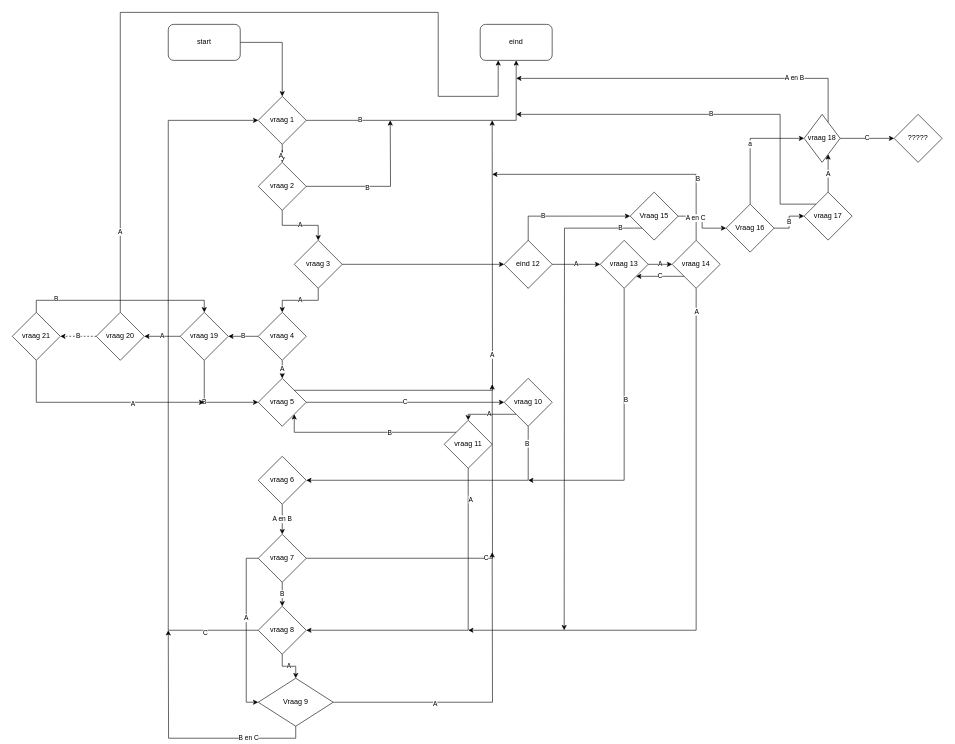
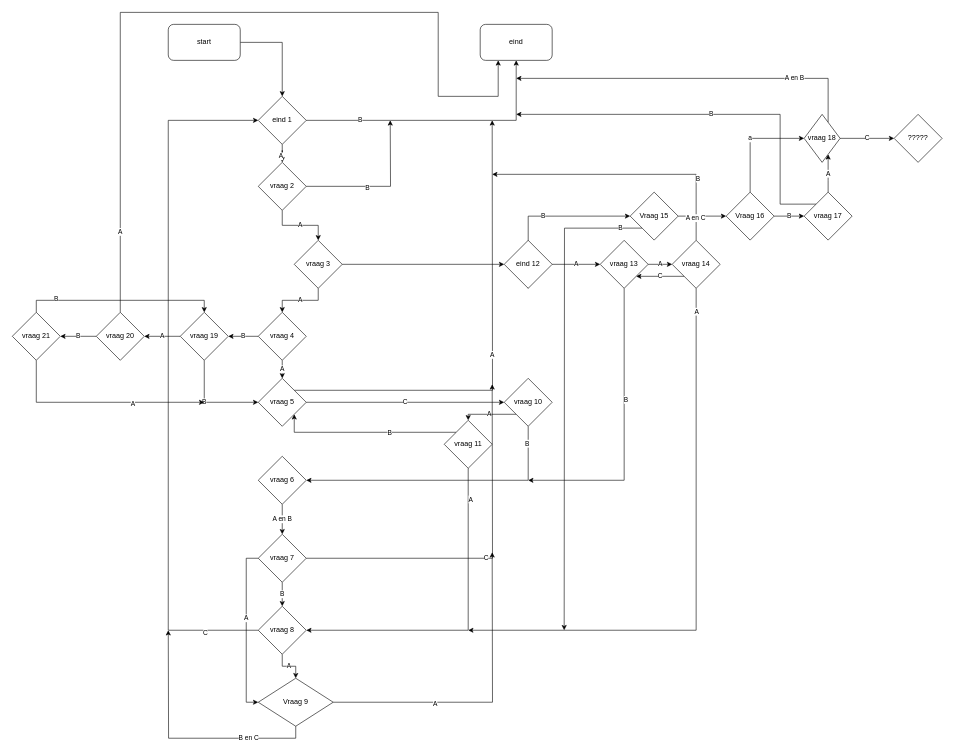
  <mxCell id="0" />
  <mxCell id="1" parent="0" />
  <mxCell id="2" style="edgeStyle=orthogonalEdgeStyle;rounded=0;orthogonalLoop=1;jettySize=auto;html=1;" parent="1" source="6" target="10" edge="1"><mxGeometry relative="1" as="geometry" /></mxCell>
  <mxCell id="3" value="A" style="edgeLabel;html=1;align=center;verticalAlign=middle;resizable=0;points=[];" parent="2" vertex="1" connectable="0"><mxGeometry x="-0.258" y="-3" relative="1" as="geometry"><mxPoint as="offset" /></mxGeometry></mxCell>
  <mxCell id="4" style="edgeStyle=orthogonalEdgeStyle;rounded=0;orthogonalLoop=1;jettySize=auto;html=1;entryX=0.5;entryY=1;entryDx=0;entryDy=0;" parent="1" source="6" target="13" edge="1"><mxGeometry relative="1" as="geometry"><mxPoint x="850" y="200" as="targetPoint" /></mxGeometry></mxCell>
  <mxCell id="5" value="B" style="edgeLabel;html=1;align=center;verticalAlign=middle;resizable=0;points=[];" parent="4" vertex="1" connectable="0"><mxGeometry x="-0.611" y="2" relative="1" as="geometry"><mxPoint x="1" as="offset" /></mxGeometry></mxCell>
- <mxCell id="6" value="vraag 1" style="rhombus;whiteSpace=wrap;html=1;" parent="1" vertex="1"><mxGeometry x="430" y="160" width="80" height="80" as="geometry" /></mxCell>
+ <mxCell id="6" value="eind 1" style="rhombus;whiteSpace=wrap;html=1;" parent="1" vertex="1"><mxGeometry x="430" y="160" width="80" height="80" as="geometry" /></mxCell>
  <mxCell id="7" value="A" style="edgeStyle=orthogonalEdgeStyle;rounded=0;orthogonalLoop=1;jettySize=auto;html=1;exitX=0.5;exitY=1;exitDx=0;exitDy=0;entryX=0.5;entryY=0;entryDx=0;entryDy=0;" parent="1" source="10" target="16" edge="1"><mxGeometry relative="1" as="geometry" /></mxCell>
  <mxCell id="8" style="edgeStyle=orthogonalEdgeStyle;rounded=0;orthogonalLoop=1;jettySize=auto;html=1;exitX=1;exitY=0.5;exitDx=0;exitDy=0;" parent="1" source="10" edge="1"><mxGeometry relative="1" as="geometry"><mxPoint x="650" y="200" as="targetPoint" /></mxGeometry></mxCell>
  <mxCell id="9" value="B" style="edgeLabel;html=1;align=center;verticalAlign=middle;resizable=0;points=[];" parent="8" vertex="1" connectable="0"><mxGeometry x="-0.205" y="-1" relative="1" as="geometry"><mxPoint x="1" as="offset" /></mxGeometry></mxCell>
  <mxCell id="10" value="vraag 2" style="rhombus;whiteSpace=wrap;html=1;" parent="1" vertex="1"><mxGeometry x="430" y="270" width="80" height="80" as="geometry" /></mxCell>
  <mxCell id="11" style="edgeStyle=orthogonalEdgeStyle;rounded=0;orthogonalLoop=1;jettySize=auto;html=1;entryX=0.5;entryY=0;entryDx=0;entryDy=0;" parent="1" source="12" target="6" edge="1"><mxGeometry relative="1" as="geometry"><mxPoint x="480" y="70" as="targetPoint" /></mxGeometry></mxCell>
  <mxCell id="12" value="start" style="rounded=1;whiteSpace=wrap;html=1;" parent="1" vertex="1"><mxGeometry x="280" y="40" width="120" height="60" as="geometry" /></mxCell>
  <mxCell id="13" value="eind" style="rounded=1;whiteSpace=wrap;html=1;" parent="1" vertex="1"><mxGeometry x="800" y="40" width="120" height="60" as="geometry" /></mxCell>
  <mxCell id="14" value="A" style="edgeStyle=orthogonalEdgeStyle;rounded=0;orthogonalLoop=1;jettySize=auto;html=1;exitX=0.5;exitY=1;exitDx=0;exitDy=0;entryX=0.5;entryY=0;entryDx=0;entryDy=0;" parent="1" source="16" target="19" edge="1"><mxGeometry relative="1" as="geometry" /></mxCell>
  <mxCell id="15" style="edgeStyle=orthogonalEdgeStyle;rounded=0;orthogonalLoop=1;jettySize=auto;html=1;exitX=1;exitY=0.5;exitDx=0;exitDy=0;" parent="1" source="16" target="22" edge="1"><mxGeometry relative="1" as="geometry" /></mxCell>
  <mxCell id="16" value="vraag 3" style="rhombus;whiteSpace=wrap;html=1;" parent="1" vertex="1"><mxGeometry x="490" y="400" width="80" height="80" as="geometry" /></mxCell>
  <mxCell id="17" value="A" style="edgeStyle=orthogonalEdgeStyle;rounded=0;orthogonalLoop=1;jettySize=auto;html=1;exitX=0.5;exitY=1;exitDx=0;exitDy=0;entryX=0.5;entryY=0;entryDx=0;entryDy=0;" parent="1" source="19" target="25" edge="1"><mxGeometry relative="1" as="geometry" /></mxCell>
  <mxCell id="18" value="B" style="edgeStyle=orthogonalEdgeStyle;rounded=0;orthogonalLoop=1;jettySize=auto;html=1;entryX=1;entryY=0.5;entryDx=0;entryDy=0;" edge="1" parent="1" source="19" target="78"><mxGeometry relative="1" as="geometry" /></mxCell>
  <mxCell id="19" value="vraag 4" style="rhombus;whiteSpace=wrap;html=1;" parent="1" vertex="1"><mxGeometry x="430" y="520" width="80" height="80" as="geometry" /></mxCell>
  <mxCell id="20" value="A" style="edgeStyle=orthogonalEdgeStyle;rounded=0;orthogonalLoop=1;jettySize=auto;html=1;exitX=1;exitY=0.5;exitDx=0;exitDy=0;" parent="1" source="22" target="52" edge="1"><mxGeometry relative="1" as="geometry"><mxPoint x="1050" y="439.647" as="targetPoint" /></mxGeometry></mxCell>
  <mxCell id="21" value="B" style="edgeStyle=orthogonalEdgeStyle;rounded=0;orthogonalLoop=1;jettySize=auto;html=1;exitX=0.5;exitY=1;exitDx=0;exitDy=0;entryX=0;entryY=0.5;entryDx=0;entryDy=0;" parent="1" source="22" target="56" edge="1"><mxGeometry relative="1" as="geometry"><Array as="points"><mxPoint x="880" y="360" /></Array></mxGeometry></mxCell>
  <mxCell id="22" value="eind 12" style="rhombus;whiteSpace=wrap;html=1;" parent="1" vertex="1"><mxGeometry x="840" y="400" width="80" height="80" as="geometry" /></mxCell>
  <mxCell id="23" value="C" style="edgeStyle=orthogonalEdgeStyle;rounded=0;orthogonalLoop=1;jettySize=auto;html=1;exitX=1;exitY=0.5;exitDx=0;exitDy=0;" parent="1" source="25" target="30" edge="1"><mxGeometry relative="1" as="geometry" /></mxCell>
  <mxCell id="24" value="A" style="edgeStyle=orthogonalEdgeStyle;rounded=0;orthogonalLoop=1;jettySize=auto;html=1;exitX=1;exitY=0;exitDx=0;exitDy=0;" parent="1" source="25" edge="1"><mxGeometry relative="1" as="geometry"><mxPoint x="820" y="200" as="targetPoint" /></mxGeometry></mxCell>
  <mxCell id="25" value="vraag 5" style="rhombus;whiteSpace=wrap;html=1;" parent="1" vertex="1"><mxGeometry x="430" y="630" width="80" height="80" as="geometry" /></mxCell>
  <mxCell id="26" value="A en B" style="edgeStyle=orthogonalEdgeStyle;rounded=0;orthogonalLoop=1;jettySize=auto;html=1;exitX=0.5;exitY=1;exitDx=0;exitDy=0;entryX=0.5;entryY=0;entryDx=0;entryDy=0;" parent="1" source="27" target="34" edge="1"><mxGeometry relative="1" as="geometry" /></mxCell>
  <mxCell id="27" value="vraag 6" style="rhombus;whiteSpace=wrap;html=1;" parent="1" vertex="1"><mxGeometry x="430" y="760" width="80" height="80" as="geometry" /></mxCell>
  <mxCell id="28" value="B&amp;nbsp;" style="edgeStyle=orthogonalEdgeStyle;rounded=0;orthogonalLoop=1;jettySize=auto;html=1;exitX=0.5;exitY=1;exitDx=0;exitDy=0;entryX=1;entryY=0.5;entryDx=0;entryDy=0;" parent="1" source="30" target="27" edge="1"><mxGeometry x="-0.87" relative="1" as="geometry"><mxPoint x="879.941" y="800" as="targetPoint" /><mxPoint y="-1" as="offset" /></mxGeometry></mxCell>
  <mxCell id="29" value="A" style="edgeStyle=orthogonalEdgeStyle;rounded=0;orthogonalLoop=1;jettySize=auto;html=1;exitX=0;exitY=1;exitDx=0;exitDy=0;entryX=0.5;entryY=0;entryDx=0;entryDy=0;" parent="1" source="30" target="48" edge="1"><mxGeometry relative="1" as="geometry"><Array as="points"><mxPoint x="780" y="690" /></Array></mxGeometry></mxCell>
  <mxCell id="30" value="vraag 10" style="rhombus;whiteSpace=wrap;html=1;" parent="1" vertex="1"><mxGeometry x="840" y="630" width="80" height="80" as="geometry" /></mxCell>
  <mxCell id="31" value="C" style="edgeStyle=orthogonalEdgeStyle;rounded=0;orthogonalLoop=1;jettySize=auto;html=1;exitX=1;exitY=0.5;exitDx=0;exitDy=0;" parent="1" source="34" edge="1"><mxGeometry relative="1" as="geometry"><mxPoint x="820" y="640" as="targetPoint" /></mxGeometry></mxCell>
  <mxCell id="32" value="B" style="edgeStyle=orthogonalEdgeStyle;rounded=0;orthogonalLoop=1;jettySize=auto;html=1;exitX=0.5;exitY=1;exitDx=0;exitDy=0;" parent="1" source="34" target="38" edge="1"><mxGeometry relative="1" as="geometry" /></mxCell>
  <mxCell id="33" value="A" style="edgeStyle=orthogonalEdgeStyle;rounded=0;orthogonalLoop=1;jettySize=auto;html=1;exitX=0;exitY=0.5;exitDx=0;exitDy=0;entryX=0;entryY=0.5;entryDx=0;entryDy=0;" parent="1" source="34" target="43" edge="1"><mxGeometry x="-0.143" relative="1" as="geometry"><mxPoint x="360" y="1170" as="targetPoint" /><mxPoint as="offset" /></mxGeometry></mxCell>
  <mxCell id="34" value="vraag 7" style="rhombus;whiteSpace=wrap;html=1;" parent="1" vertex="1"><mxGeometry x="430" y="890" width="80" height="80" as="geometry" /></mxCell>
  <mxCell id="35" value="A" style="edgeStyle=orthogonalEdgeStyle;rounded=0;orthogonalLoop=1;jettySize=auto;html=1;exitX=0.5;exitY=1;exitDx=0;exitDy=0;" parent="1" source="38" target="43" edge="1"><mxGeometry relative="1" as="geometry" /></mxCell>
  <mxCell id="36" style="edgeStyle=orthogonalEdgeStyle;rounded=0;orthogonalLoop=1;jettySize=auto;html=1;exitX=0;exitY=0.5;exitDx=0;exitDy=0;entryX=0;entryY=0.5;entryDx=0;entryDy=0;" parent="1" source="38" target="6" edge="1"><mxGeometry relative="1" as="geometry"><mxPoint x="280" y="200" as="targetPoint" /><Array as="points"><mxPoint x="280" y="1050" /><mxPoint x="280" y="200" /></Array></mxGeometry></mxCell>
  <mxCell id="37" value="C" style="edgeLabel;html=1;align=center;verticalAlign=middle;resizable=0;points=[];" parent="36" vertex="1" connectable="0"><mxGeometry x="-0.843" y="3" relative="1" as="geometry"><mxPoint x="1" as="offset" /></mxGeometry></mxCell>
  <mxCell id="38" value="vraag 8" style="rhombus;whiteSpace=wrap;html=1;" parent="1" vertex="1"><mxGeometry x="430" y="1010" width="80" height="80" as="geometry" /></mxCell>
  <mxCell id="39" style="edgeStyle=orthogonalEdgeStyle;rounded=0;orthogonalLoop=1;jettySize=auto;html=1;exitX=0.5;exitY=1;exitDx=0;exitDy=0;" parent="1" source="43" edge="1"><mxGeometry relative="1" as="geometry"><mxPoint x="280" y="1050" as="targetPoint" /></mxGeometry></mxCell>
  <mxCell id="40" value="B en C" style="edgeLabel;html=1;align=center;verticalAlign=middle;resizable=0;points=[];" parent="39" vertex="1" connectable="0"><mxGeometry x="-0.52" y="-2" relative="1" as="geometry"><mxPoint as="offset" /></mxGeometry></mxCell>
  <mxCell id="41" style="edgeStyle=orthogonalEdgeStyle;rounded=0;orthogonalLoop=1;jettySize=auto;html=1;exitX=1;exitY=0.5;exitDx=0;exitDy=0;" parent="1" source="43" edge="1"><mxGeometry relative="1" as="geometry"><mxPoint x="820" y="920" as="targetPoint" /></mxGeometry></mxCell>
  <mxCell id="42" value="A" style="edgeLabel;html=1;align=center;verticalAlign=middle;resizable=0;points=[];" parent="41" vertex="1" connectable="0"><mxGeometry x="-0.347" y="-1" relative="1" as="geometry"><mxPoint x="1" as="offset" /></mxGeometry></mxCell>
  <mxCell id="43" value="Vraag 9" style="rhombus;whiteSpace=wrap;html=1;" parent="1" vertex="1"><mxGeometry x="430" y="1130" width="125" height="80" as="geometry" /></mxCell>
  <mxCell id="44" style="edgeStyle=orthogonalEdgeStyle;rounded=0;orthogonalLoop=1;jettySize=auto;html=1;exitX=0;exitY=0;exitDx=0;exitDy=0;entryX=1;entryY=1;entryDx=0;entryDy=0;" parent="1" source="48" target="25" edge="1"><mxGeometry relative="1" as="geometry"><Array as="points"><mxPoint x="490" y="720" /></Array></mxGeometry></mxCell>
  <mxCell id="45" value="B" style="edgeLabel;html=1;align=center;verticalAlign=middle;resizable=0;points=[];" parent="44" vertex="1" connectable="0"><mxGeometry x="-0.254" relative="1" as="geometry"><mxPoint as="offset" /></mxGeometry></mxCell>
  <mxCell id="46" style="edgeStyle=orthogonalEdgeStyle;rounded=0;orthogonalLoop=1;jettySize=auto;html=1;exitX=0.5;exitY=1;exitDx=0;exitDy=0;entryX=1;entryY=0.5;entryDx=0;entryDy=0;" parent="1" source="48" target="38" edge="1"><mxGeometry relative="1" as="geometry"><mxPoint x="779.941" y="1060" as="targetPoint" /></mxGeometry></mxCell>
  <mxCell id="47" value="A" style="edgeLabel;html=1;align=center;verticalAlign=middle;resizable=0;points=[];" parent="46" vertex="1" connectable="0"><mxGeometry x="-0.81" y="3" relative="1" as="geometry"><mxPoint as="offset" /></mxGeometry></mxCell>
  <mxCell id="48" value="vraag 11" style="rhombus;whiteSpace=wrap;html=1;" parent="1" vertex="1"><mxGeometry x="740" y="700" width="80" height="80" as="geometry" /></mxCell>
  <mxCell id="49" value="A" style="edgeStyle=orthogonalEdgeStyle;rounded=0;orthogonalLoop=1;jettySize=auto;html=1;exitX=1;exitY=0.5;exitDx=0;exitDy=0;entryX=0;entryY=0.5;entryDx=0;entryDy=0;" parent="1" source="52" target="63" edge="1"><mxGeometry relative="1" as="geometry" /></mxCell>
  <mxCell id="50" style="edgeStyle=orthogonalEdgeStyle;rounded=0;orthogonalLoop=1;jettySize=auto;html=1;exitX=0.5;exitY=1;exitDx=0;exitDy=0;" parent="1" source="52" edge="1"><mxGeometry relative="1" as="geometry"><mxPoint x="880" y="800" as="targetPoint" /><Array as="points"><mxPoint x="1040" y="800" /></Array></mxGeometry></mxCell>
  <mxCell id="51" value="B" style="edgeLabel;html=1;align=center;verticalAlign=middle;resizable=0;points=[];" parent="50" vertex="1" connectable="0"><mxGeometry x="-0.227" y="2" relative="1" as="geometry"><mxPoint as="offset" /></mxGeometry></mxCell>
  <mxCell id="52" value="vraag 13" style="rhombus;whiteSpace=wrap;html=1;" parent="1" vertex="1"><mxGeometry x="1000" y="399.997" width="80" height="80" as="geometry" /></mxCell>
  <mxCell id="53" value="" style="edgeStyle=orthogonalEdgeStyle;rounded=0;orthogonalLoop=1;jettySize=auto;html=1;" parent="1" source="56" target="66" edge="1"><mxGeometry relative="1" as="geometry" /></mxCell>
  <mxCell id="54" style="edgeStyle=orthogonalEdgeStyle;rounded=0;orthogonalLoop=1;jettySize=auto;html=1;exitX=0;exitY=1;exitDx=0;exitDy=0;" parent="1" source="56" edge="1"><mxGeometry relative="1" as="geometry"><mxPoint x="940" y="1050" as="targetPoint" /></mxGeometry></mxCell>
  <mxCell id="55" value="B" style="edgeLabel;html=1;align=center;verticalAlign=middle;resizable=0;points=[];" parent="54" vertex="1" connectable="0"><mxGeometry x="-0.904" relative="1" as="geometry"><mxPoint x="1" as="offset" /></mxGeometry></mxCell>
  <mxCell id="56" value="Vraag 15" style="rhombus;whiteSpace=wrap;html=1;" parent="1" vertex="1"><mxGeometry x="1050" y="319.65" width="80" height="80" as="geometry" /></mxCell>
  <mxCell id="57" style="edgeStyle=orthogonalEdgeStyle;rounded=0;orthogonalLoop=1;jettySize=auto;html=1;exitX=0.5;exitY=0;exitDx=0;exitDy=0;" parent="1" source="63" edge="1"><mxGeometry relative="1" as="geometry"><mxPoint x="820" y="290" as="targetPoint" /><Array as="points"><mxPoint x="1160" y="290" /></Array></mxGeometry></mxCell>
  <mxCell id="58" value="B" style="edgeLabel;html=1;align=center;verticalAlign=middle;resizable=0;points=[];" parent="57" vertex="1" connectable="0"><mxGeometry x="-0.538" y="-2" relative="1" as="geometry"><mxPoint as="offset" /></mxGeometry></mxCell>
  <mxCell id="59" value="A en C" style="edgeLabel;html=1;align=center;verticalAlign=middle;resizable=0;points=[];" parent="57" vertex="1" connectable="0"><mxGeometry x="-0.831" y="4" relative="1" as="geometry"><mxPoint x="2" as="offset" /></mxGeometry></mxCell>
  <mxCell id="60" style="edgeStyle=orthogonalEdgeStyle;rounded=0;orthogonalLoop=1;jettySize=auto;html=1;exitX=0.5;exitY=1;exitDx=0;exitDy=0;" parent="1" source="63" edge="1"><mxGeometry relative="1" as="geometry"><mxPoint x="780" y="1050" as="targetPoint" /><Array as="points"><mxPoint x="1160" y="1050" /></Array></mxGeometry></mxCell>
  <mxCell id="61" value="A" style="edgeLabel;html=1;align=center;verticalAlign=middle;resizable=0;points=[];" parent="60" vertex="1" connectable="0"><mxGeometry x="-0.919" relative="1" as="geometry"><mxPoint as="offset" /></mxGeometry></mxCell>
  <mxCell id="62" value="C" style="edgeStyle=orthogonalEdgeStyle;rounded=0;orthogonalLoop=1;jettySize=auto;html=1;exitX=0;exitY=1;exitDx=0;exitDy=0;entryX=1;entryY=1;entryDx=0;entryDy=0;" parent="1" source="63" target="52" edge="1"><mxGeometry relative="1" as="geometry" /></mxCell>
  <mxCell id="63" value="vraag 14" style="rhombus;whiteSpace=wrap;html=1;" parent="1" vertex="1"><mxGeometry x="1120" y="400" width="80" height="80" as="geometry" /></mxCell>
  <mxCell id="64" value="B" style="edgeStyle=orthogonalEdgeStyle;rounded=0;orthogonalLoop=1;jettySize=auto;html=1;exitX=1;exitY=0.5;exitDx=0;exitDy=0;entryX=0;entryY=0.5;entryDx=0;entryDy=0;" edge="1" parent="1" source="66" target="69"><mxGeometry relative="1" as="geometry" /></mxCell>
  <mxCell id="65" value="a" style="edgeStyle=orthogonalEdgeStyle;rounded=0;orthogonalLoop=1;jettySize=auto;html=1;entryX=0;entryY=0.5;entryDx=0;entryDy=0;" edge="1" parent="1" source="66" target="73"><mxGeometry relative="1" as="geometry"><mxPoint x="1270" y="220" as="targetPoint" /><Array as="points"><mxPoint x="1250" y="230" /></Array></mxGeometry></mxCell>
- <mxCell id="66" value="Vraag 16" style="rhombus;whiteSpace=wrap;html=1;" parent="1" vertex="1"><mxGeometry x="1210" y="339.65" width="80" height="80" as="geometry" /></mxCell>
+ <mxCell id="66" value="Vraag 16" style="rhombus;whiteSpace=wrap;html=1;" parent="1" vertex="1"><mxGeometry x="1210" y="319.65" width="80" height="80" as="geometry" /></mxCell>
  <mxCell id="67" value="A" style="edgeStyle=orthogonalEdgeStyle;rounded=0;orthogonalLoop=1;jettySize=auto;html=1;exitX=0.5;exitY=0;exitDx=0;exitDy=0;" edge="1" parent="1" source="69" target="73"><mxGeometry relative="1" as="geometry"><Array as="points"><mxPoint x="1380" y="300" /><mxPoint x="1380" y="300" /></Array></mxGeometry></mxCell>
  <mxCell id="68" value="B" style="edgeStyle=orthogonalEdgeStyle;rounded=0;orthogonalLoop=1;jettySize=auto;html=1;exitX=0;exitY=0;exitDx=0;exitDy=0;" edge="1" parent="1" source="69"><mxGeometry relative="1" as="geometry"><mxPoint x="860" y="190" as="targetPoint" /><Array as="points"><mxPoint x="1300" y="340" /><mxPoint x="1300" y="190" /></Array></mxGeometry></mxCell>
  <mxCell id="69" value="vraag 17" style="rhombus;whiteSpace=wrap;html=1;" vertex="1" parent="1"><mxGeometry x="1340" y="319.65" width="80" height="80" as="geometry" /></mxCell>
  <mxCell id="70" style="edgeStyle=orthogonalEdgeStyle;rounded=0;orthogonalLoop=1;jettySize=auto;html=1;" edge="1" parent="1" source="73"><mxGeometry relative="1" as="geometry"><mxPoint x="860" y="130" as="targetPoint" /><Array as="points"><mxPoint x="1380" y="130" /></Array></mxGeometry></mxCell>
  <mxCell id="71" value="A en B" style="edgeLabel;html=1;align=center;verticalAlign=middle;resizable=0;points=[];" vertex="1" connectable="0" parent="70"><mxGeometry x="-0.562" y="-2" relative="1" as="geometry"><mxPoint as="offset" /></mxGeometry></mxCell>
  <mxCell id="72" value="C" style="edgeStyle=orthogonalEdgeStyle;rounded=0;orthogonalLoop=1;jettySize=auto;html=1;exitX=1;exitY=0.5;exitDx=0;exitDy=0;" edge="1" parent="1" source="73" target="74"><mxGeometry relative="1" as="geometry" /></mxCell>
  <mxCell id="73" value="vraag 18" style="rhombus;whiteSpace=wrap;html=1;" vertex="1" parent="1"><mxGeometry x="1340" y="190" width="60" height="80" as="geometry" /></mxCell>
  <mxCell id="74" value="?????" style="rhombus;whiteSpace=wrap;html=1;" vertex="1" parent="1"><mxGeometry x="1490" y="190" width="80" height="80" as="geometry" /></mxCell>
  <mxCell id="75" value="A" style="edgeStyle=orthogonalEdgeStyle;rounded=0;orthogonalLoop=1;jettySize=auto;html=1;exitX=0;exitY=0.5;exitDx=0;exitDy=0;" edge="1" parent="1" source="78" target="82"><mxGeometry relative="1" as="geometry" /></mxCell>
  <mxCell id="76" style="edgeStyle=orthogonalEdgeStyle;rounded=0;orthogonalLoop=1;jettySize=auto;html=1;entryX=0;entryY=0.5;entryDx=0;entryDy=0;" edge="1" parent="1" source="78" target="25"><mxGeometry relative="1" as="geometry"><mxPoint x="340" y="680" as="targetPoint" /><Array as="points"><mxPoint x="340" y="670" /></Array></mxGeometry></mxCell>
  <mxCell id="77" value="B" style="edgeLabel;html=1;align=center;verticalAlign=middle;resizable=0;points=[];" vertex="1" connectable="0" parent="76"><mxGeometry x="-0.142" y="-1" relative="1" as="geometry"><mxPoint as="offset" /></mxGeometry></mxCell>
  <mxCell id="78" value="vraag 19" style="rhombus;whiteSpace=wrap;html=1;" vertex="1" parent="1"><mxGeometry x="300" y="520" width="80" height="80" as="geometry" /></mxCell>
  <mxCell id="79" style="edgeStyle=orthogonalEdgeStyle;rounded=0;orthogonalLoop=1;jettySize=auto;html=1;entryX=0.25;entryY=1;entryDx=0;entryDy=0;" edge="1" parent="1" source="82" target="13"><mxGeometry relative="1" as="geometry"><mxPoint x="200" y="10" as="targetPoint" /><Array as="points"><mxPoint x="200" y="20" /><mxPoint x="730" y="20" /><mxPoint x="730" y="160" /><mxPoint x="830" y="160" /></Array></mxGeometry></mxCell>
  <mxCell id="80" value="A" style="edgeLabel;html=1;align=center;verticalAlign=middle;resizable=0;points=[];" vertex="1" connectable="0" parent="79"><mxGeometry x="-0.797" y="1" relative="1" as="geometry"><mxPoint as="offset" /></mxGeometry></mxCell>
- <mxCell id="81" value="B" style="edgeStyle=orthogonalEdgeStyle;rounded=0;orthogonalLoop=1;jettySize=auto;html=1;entryX=1;entryY=0.5;entryDx=0;entryDy=0;dashed=1;" edge="1" parent="1" source="82" target="87"><mxGeometry relative="1" as="geometry" /></mxCell>
+ <mxCell id="81" value="B" style="edgeStyle=orthogonalEdgeStyle;rounded=0;orthogonalLoop=1;jettySize=auto;html=1;entryX=1;entryY=0.5;entryDx=0;entryDy=0;" edge="1" parent="1" source="82" target="87"><mxGeometry relative="1" as="geometry" /></mxCell>
  <mxCell id="82" value="vraag 20" style="rhombus;whiteSpace=wrap;html=1;" vertex="1" parent="1"><mxGeometry x="160" y="520" width="80" height="80" as="geometry" /></mxCell>
  <mxCell id="83" style="edgeStyle=orthogonalEdgeStyle;rounded=0;orthogonalLoop=1;jettySize=auto;html=1;entryX=0.5;entryY=0;entryDx=0;entryDy=0;" edge="1" parent="1" source="87" target="78"><mxGeometry relative="1" as="geometry"><mxPoint x="60" y="480" as="targetPoint" /><Array as="points"><mxPoint x="60" y="500" /><mxPoint x="340" y="500" /></Array></mxGeometry></mxCell>
  <mxCell id="84" value="B" style="edgeLabel;html=1;align=center;verticalAlign=middle;resizable=0;points=[];" vertex="1" connectable="0" parent="83"><mxGeometry x="-0.673" y="3" relative="1" as="geometry"><mxPoint as="offset" /></mxGeometry></mxCell>
  <mxCell id="85" style="edgeStyle=orthogonalEdgeStyle;rounded=0;orthogonalLoop=1;jettySize=auto;html=1;" edge="1" parent="1" source="87"><mxGeometry relative="1" as="geometry"><mxPoint x="340" y="670" as="targetPoint" /><Array as="points"><mxPoint x="60" y="670" /></Array></mxGeometry></mxCell>
  <mxCell id="86" value="A" style="edgeLabel;html=1;align=center;verticalAlign=middle;resizable=0;points=[];" vertex="1" connectable="0" parent="85"><mxGeometry x="0.316" y="-1" relative="1" as="geometry"><mxPoint as="offset" /></mxGeometry></mxCell>
  <mxCell id="87" value="vraag 21" style="rhombus;whiteSpace=wrap;html=1;" vertex="1" parent="1"><mxGeometry x="20" y="520" width="80" height="80" as="geometry" /></mxCell>
